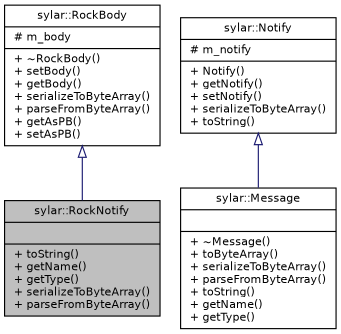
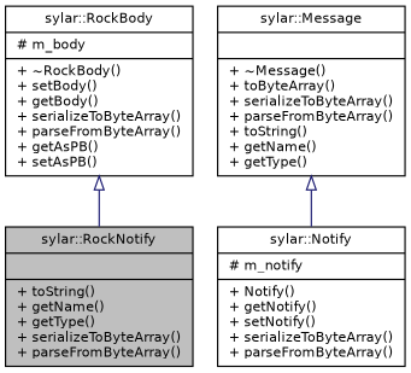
  digraph {
    node [color=black fillcolor=white fontname=Helvetica fontsize=10 shape=record style=filled]
    edge [arrowtail=onormal color=midnightblue dir=back fontname=Helvetica fontsize=10 labelfontname=Helvetica labelfontsize=10 style=solid]
    n1 [fillcolor=grey75 fontcolor=black height=0.2 label="{sylar::RockNotify\n||+ toString()\l+ getName()\l+ getType()\l+ serializeToByteArray()\l+ parseFromByteArray()\l}" width=0.4]
-   n2 [height=0.2 label="{sylar::Notify\n|# m_notify\l|+ Notify()\l+ getNotify()\l+ setNotify()\l+ serializeToByteArray()\l+ toString()\l}" width=0.4]
+   n2 [height=0.2 label="{sylar::Notify\n|# m_notify\l|+ Notify()\l+ getNotify()\l+ setNotify()\l+ serializeToByteArray()\l+ parseFromByteArray()\l}" width=0.4]
    n3 [height=0.2 label="{sylar::Message\n||+ ~Message()\l+ toByteArray()\l+ serializeToByteArray()\l+ parseFromByteArray()\l+ toString()\l+ getName()\l+ getType()\l}" width=0.4]
    n4 [height=0.2 label="{sylar::RockBody\n|# m_body\l|+ ~RockBody()\l+ setBody()\l+ getBody()\l+ serializeToByteArray()\l+ parseFromByteArray()\l+ getAsPB()\l+ setAsPB()\l}" width=0.4]
-   n2 -> n3
+   n3 -> n2
    n4 -> n1
  }
